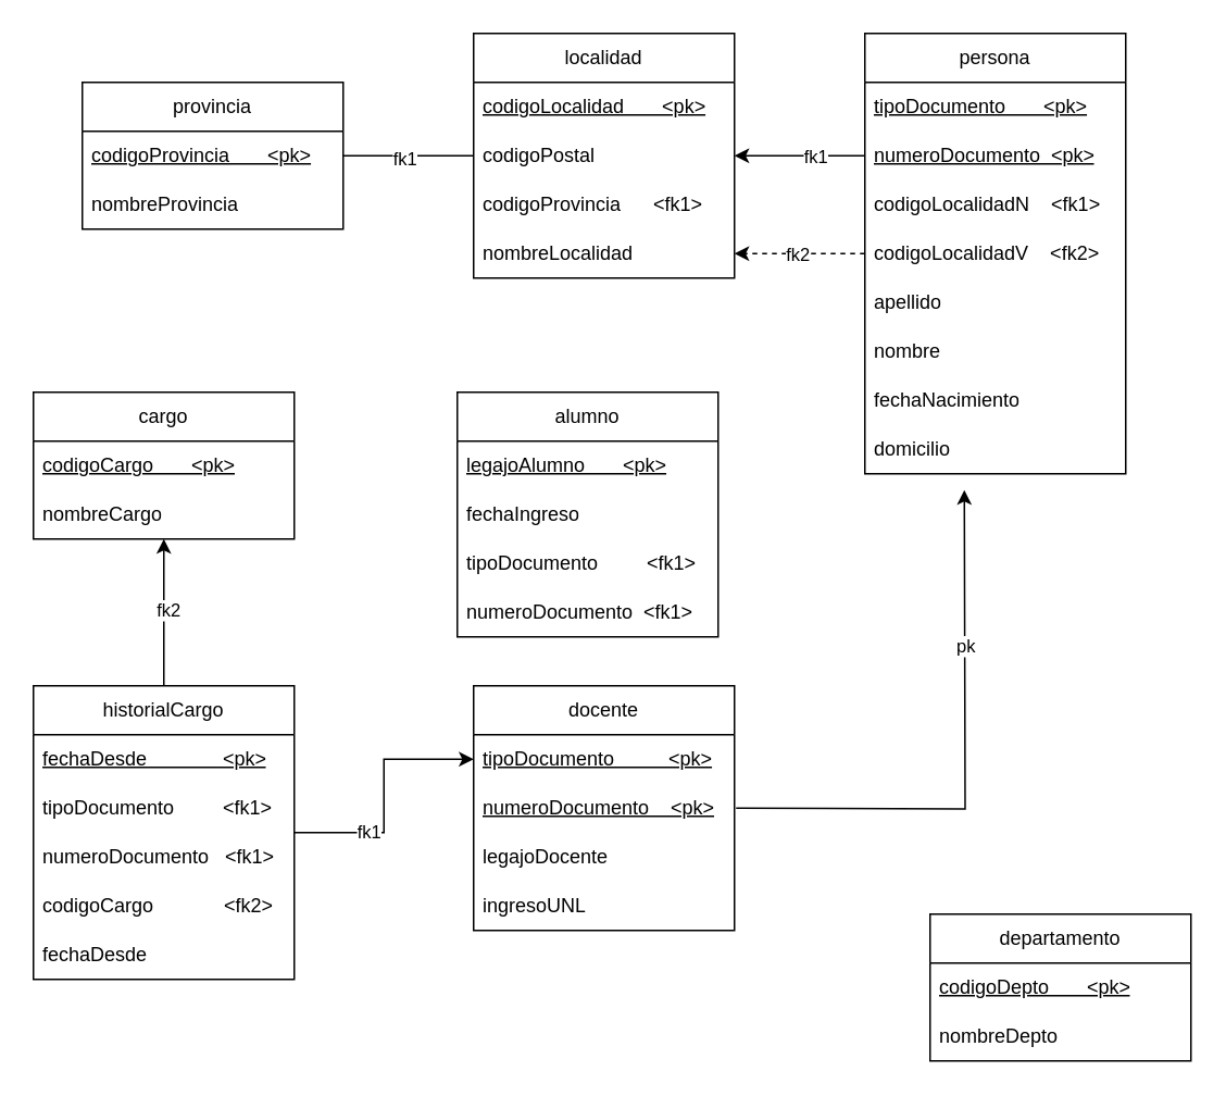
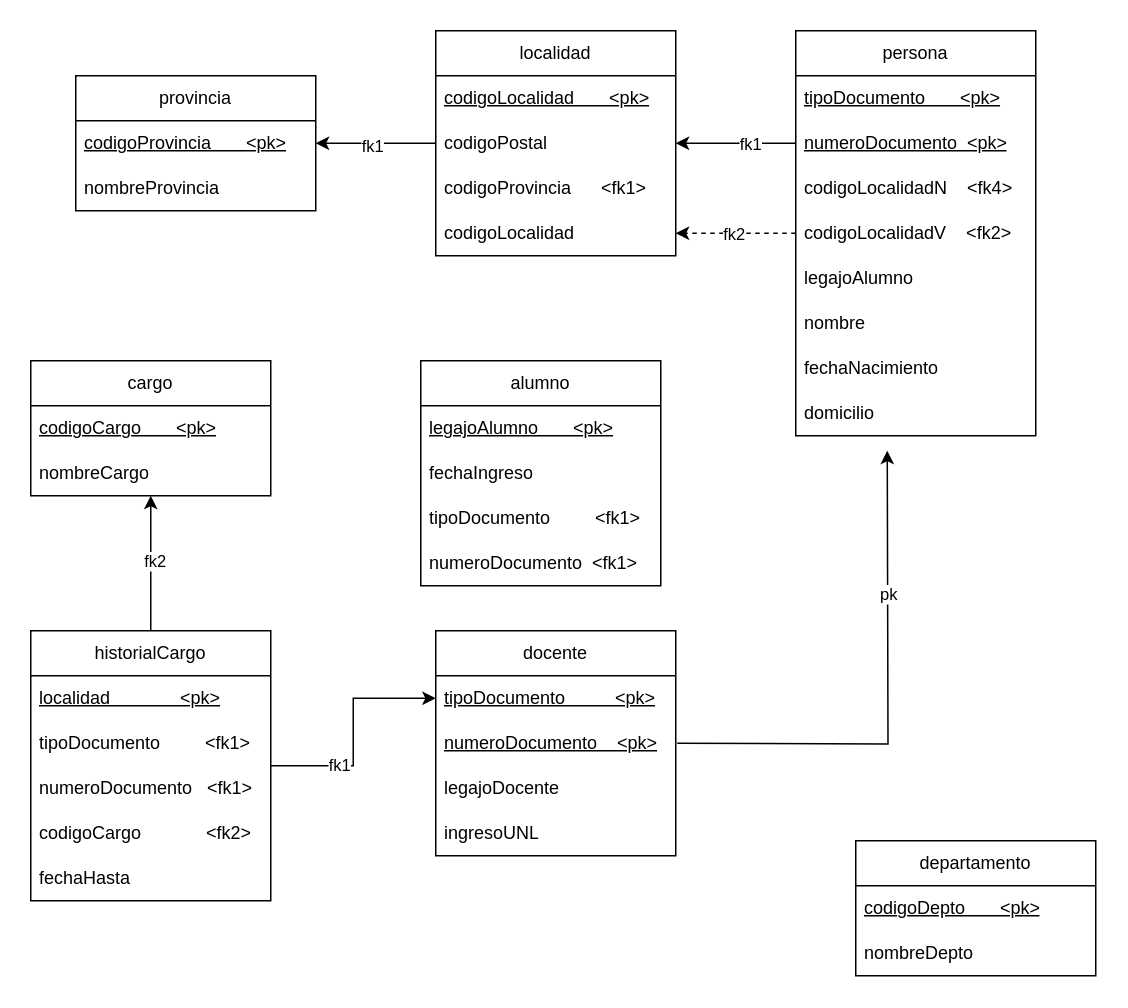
  <mxCell id="0" />
  <mxCell id="1" parent="0" />
  <mxCell id="2" value="provincia" style="swimlane;fontStyle=0;childLayout=stackLayout;horizontal=1;startSize=30;horizontalStack=0;resizeParent=1;resizeParentMax=0;resizeLast=0;collapsible=1;marginBottom=0;whiteSpace=wrap;html=1;" vertex="1" parent="1"><mxGeometry x="50" y="50" width="160" height="90" as="geometry" /></mxCell>
  <mxCell id="3" value="&lt;u&gt;codigoProvincia&amp;nbsp;&amp;nbsp;&amp;nbsp;&amp;nbsp;&amp;nbsp;&amp;nbsp; &amp;lt;pk&amp;gt;&lt;/u&gt;" style="text;strokeColor=none;fillColor=none;align=left;verticalAlign=middle;spacingLeft=4;spacingRight=4;overflow=hidden;points=[[0,0.5],[1,0.5]];portConstraint=eastwest;rotatable=0;whiteSpace=wrap;html=1;" vertex="1" parent="2"><mxGeometry y="30" width="160" height="30" as="geometry" /></mxCell>
  <mxCell id="4" value="nombreProvincia" style="text;strokeColor=none;fillColor=none;align=left;verticalAlign=middle;spacingLeft=4;spacingRight=4;overflow=hidden;points=[[0,0.5],[1,0.5]];portConstraint=eastwest;rotatable=0;whiteSpace=wrap;html=1;" vertex="1" parent="2"><mxGeometry y="60" width="160" height="30" as="geometry" /></mxCell>
  <mxCell id="5" value="&lt;div&gt;cargo&lt;/div&gt;" style="swimlane;fontStyle=0;childLayout=stackLayout;horizontal=1;startSize=30;horizontalStack=0;resizeParent=1;resizeParentMax=0;resizeLast=0;collapsible=1;marginBottom=0;whiteSpace=wrap;html=1;" vertex="1" parent="1"><mxGeometry x="20" y="240" width="160" height="90" as="geometry" /></mxCell>
  <mxCell id="6" value="&lt;u&gt;codigoCargo &amp;nbsp;&amp;nbsp;&amp;nbsp;&amp;nbsp;&amp;nbsp; &amp;lt;pk&amp;gt;&lt;/u&gt;" style="text;strokeColor=none;fillColor=none;align=left;verticalAlign=middle;spacingLeft=4;spacingRight=4;overflow=hidden;points=[[0,0.5],[1,0.5]];portConstraint=eastwest;rotatable=0;whiteSpace=wrap;html=1;" vertex="1" parent="5"><mxGeometry y="30" width="160" height="30" as="geometry" /></mxCell>
  <mxCell id="7" value="nombreCargo" style="text;strokeColor=none;fillColor=none;align=left;verticalAlign=middle;spacingLeft=4;spacingRight=4;overflow=hidden;points=[[0,0.5],[1,0.5]];portConstraint=eastwest;rotatable=0;whiteSpace=wrap;html=1;" vertex="1" parent="5"><mxGeometry y="60" width="160" height="30" as="geometry" /></mxCell>
  <mxCell id="8" value="departamento" style="swimlane;fontStyle=0;childLayout=stackLayout;horizontal=1;startSize=30;horizontalStack=0;resizeParent=1;resizeParentMax=0;resizeLast=0;collapsible=1;marginBottom=0;whiteSpace=wrap;html=1;" vertex="1" parent="1"><mxGeometry x="570" y="560" width="160" height="90" as="geometry" /></mxCell>
  <mxCell id="9" value="&lt;u&gt;codigoDepto &amp;nbsp;&amp;nbsp;&amp;nbsp;&amp;nbsp;&amp;nbsp; &amp;lt;pk&amp;gt;&lt;/u&gt;" style="text;strokeColor=none;fillColor=none;align=left;verticalAlign=middle;spacingLeft=4;spacingRight=4;overflow=hidden;points=[[0,0.5],[1,0.5]];portConstraint=eastwest;rotatable=0;whiteSpace=wrap;html=1;" vertex="1" parent="8"><mxGeometry y="30" width="160" height="30" as="geometry" /></mxCell>
  <mxCell id="10" value="&lt;div&gt;nombreDepto&lt;/div&gt;" style="text;strokeColor=none;fillColor=none;align=left;verticalAlign=middle;spacingLeft=4;spacingRight=4;overflow=hidden;points=[[0,0.5],[1,0.5]];portConstraint=eastwest;rotatable=0;whiteSpace=wrap;html=1;" vertex="1" parent="8"><mxGeometry y="60" width="160" height="30" as="geometry" /></mxCell>
- <mxCell id="11" style="edgeStyle=orthogonalEdgeStyle;rounded=0;orthogonalLoop=1;jettySize=auto;html=1;entryX=1;entryY=0.5;entryDx=0;entryDy=0;endArrow=none;" edge="1" parent="1" source="13" target="3"><mxGeometry relative="1" as="geometry" /></mxCell>
+ <mxCell id="11" style="edgeStyle=orthogonalEdgeStyle;rounded=0;orthogonalLoop=1;jettySize=auto;html=1;entryX=1;entryY=0.5;entryDx=0;entryDy=0;" edge="1" parent="1" source="13" target="3"><mxGeometry relative="1" as="geometry" /></mxCell>
  <mxCell id="12" value="fk1" style="edgeLabel;html=1;align=center;verticalAlign=middle;resizable=0;points=[];" vertex="1" connectable="0" parent="11"><mxGeometry x="0.086" y="1" relative="1" as="geometry"><mxPoint as="offset" /></mxGeometry></mxCell>
  <mxCell id="13" value="localidad" style="swimlane;fontStyle=0;childLayout=stackLayout;horizontal=1;startSize=30;horizontalStack=0;resizeParent=1;resizeParentMax=0;resizeLast=0;collapsible=1;marginBottom=0;whiteSpace=wrap;html=1;" vertex="1" parent="1"><mxGeometry x="290" y="20" width="160" height="150" as="geometry" /></mxCell>
  <mxCell id="14" value="&lt;u&gt;codigoLocalidad &amp;nbsp;&amp;nbsp;&amp;nbsp;&amp;nbsp;&amp;nbsp; &amp;lt;pk&amp;gt;&lt;/u&gt;" style="text;strokeColor=none;fillColor=none;align=left;verticalAlign=middle;spacingLeft=4;spacingRight=4;overflow=hidden;points=[[0,0.5],[1,0.5]];portConstraint=eastwest;rotatable=0;whiteSpace=wrap;html=1;" vertex="1" parent="13"><mxGeometry y="30" width="160" height="30" as="geometry" /></mxCell>
  <mxCell id="15" value="codigoPostal" style="text;strokeColor=none;fillColor=none;align=left;verticalAlign=middle;spacingLeft=4;spacingRight=4;overflow=hidden;points=[[0,0.5],[1,0.5]];portConstraint=eastwest;rotatable=0;whiteSpace=wrap;html=1;" vertex="1" parent="13"><mxGeometry y="60" width="160" height="30" as="geometry" /></mxCell>
  <mxCell id="16" value="codigoProvincia&amp;nbsp;&amp;nbsp;&amp;nbsp;&amp;nbsp;&amp;nbsp; &amp;lt;fk1&amp;gt;" style="text;strokeColor=none;fillColor=none;align=left;verticalAlign=middle;spacingLeft=4;spacingRight=4;overflow=hidden;points=[[0,0.5],[1,0.5]];portConstraint=eastwest;rotatable=0;whiteSpace=wrap;html=1;" vertex="1" parent="13"><mxGeometry y="90" width="160" height="30" as="geometry" /></mxCell>
- <mxCell id="17" value="nombreLocalidad" style="text;strokeColor=none;fillColor=none;align=left;verticalAlign=middle;spacingLeft=4;spacingRight=4;overflow=hidden;points=[[0,0.5],[1,0.5]];portConstraint=eastwest;rotatable=0;whiteSpace=wrap;html=1;" vertex="1" parent="13"><mxGeometry y="120" width="160" height="30" as="geometry" /></mxCell>
+ <mxCell id="17" value="codigoLocalidad" style="text;strokeColor=none;fillColor=none;align=left;verticalAlign=middle;spacingLeft=4;spacingRight=4;overflow=hidden;points=[[0,0.5],[1,0.5]];portConstraint=eastwest;rotatable=0;whiteSpace=wrap;html=1;" vertex="1" parent="13"><mxGeometry y="120" width="160" height="30" as="geometry" /></mxCell>
  <mxCell id="18" value="persona" style="swimlane;fontStyle=0;childLayout=stackLayout;horizontal=1;startSize=30;horizontalStack=0;resizeParent=1;resizeParentMax=0;resizeLast=0;collapsible=1;marginBottom=0;whiteSpace=wrap;html=1;" vertex="1" parent="1"><mxGeometry x="530" y="20" width="160" height="270" as="geometry" /></mxCell>
  <mxCell id="19" value="&lt;u&gt;tipoDocumento &amp;nbsp;&amp;nbsp;&amp;nbsp;&amp;nbsp;&amp;nbsp; &amp;lt;pk&amp;gt;&lt;/u&gt;" style="text;strokeColor=none;fillColor=none;align=left;verticalAlign=middle;spacingLeft=4;spacingRight=4;overflow=hidden;points=[[0,0.5],[1,0.5]];portConstraint=eastwest;rotatable=0;whiteSpace=wrap;html=1;" vertex="1" parent="18"><mxGeometry y="30" width="160" height="30" as="geometry" /></mxCell>
  <mxCell id="20" value="&lt;u&gt;numeroDocumento&amp;nbsp; &amp;lt;pk&amp;gt;&lt;/u&gt;" style="text;strokeColor=none;fillColor=none;align=left;verticalAlign=middle;spacingLeft=4;spacingRight=4;overflow=hidden;points=[[0,0.5],[1,0.5]];portConstraint=eastwest;rotatable=0;whiteSpace=wrap;html=1;" vertex="1" parent="18"><mxGeometry y="60" width="160" height="30" as="geometry" /></mxCell>
- <mxCell id="21" value="codigoLocalidadN&amp;nbsp;&amp;nbsp;&amp;nbsp; &amp;lt;fk1&amp;gt;" style="text;strokeColor=none;fillColor=none;align=left;verticalAlign=middle;spacingLeft=4;spacingRight=4;overflow=hidden;points=[[0,0.5],[1,0.5]];portConstraint=eastwest;rotatable=0;whiteSpace=wrap;html=1;" vertex="1" parent="18"><mxGeometry y="90" width="160" height="30" as="geometry" /></mxCell>
+ <mxCell id="21" value="codigoLocalidadN&amp;nbsp;&amp;nbsp;&amp;nbsp; &amp;lt;fk4&amp;gt;" style="text;strokeColor=none;fillColor=none;align=left;verticalAlign=middle;spacingLeft=4;spacingRight=4;overflow=hidden;points=[[0,0.5],[1,0.5]];portConstraint=eastwest;rotatable=0;whiteSpace=wrap;html=1;" vertex="1" parent="18"><mxGeometry y="90" width="160" height="30" as="geometry" /></mxCell>
  <mxCell id="22" value="codigoLocalidadV&amp;nbsp;&amp;nbsp;&amp;nbsp; &amp;lt;fk2&amp;gt;" style="text;strokeColor=none;fillColor=none;align=left;verticalAlign=middle;spacingLeft=4;spacingRight=4;overflow=hidden;points=[[0,0.5],[1,0.5]];portConstraint=eastwest;rotatable=0;whiteSpace=wrap;html=1;" vertex="1" parent="18"><mxGeometry y="120" width="160" height="30" as="geometry" /></mxCell>
- <mxCell id="23" value="apellido" style="text;strokeColor=none;fillColor=none;align=left;verticalAlign=middle;spacingLeft=4;spacingRight=4;overflow=hidden;points=[[0,0.5],[1,0.5]];portConstraint=eastwest;rotatable=0;whiteSpace=wrap;html=1;" vertex="1" parent="18"><mxGeometry y="150" width="160" height="30" as="geometry" /></mxCell>
+ <mxCell id="23" value="legajoAlumno" style="text;strokeColor=none;fillColor=none;align=left;verticalAlign=middle;spacingLeft=4;spacingRight=4;overflow=hidden;points=[[0,0.5],[1,0.5]];portConstraint=eastwest;rotatable=0;whiteSpace=wrap;html=1;" vertex="1" parent="18"><mxGeometry y="150" width="160" height="30" as="geometry" /></mxCell>
  <mxCell id="24" value="nombre" style="text;strokeColor=none;fillColor=none;align=left;verticalAlign=middle;spacingLeft=4;spacingRight=4;overflow=hidden;points=[[0,0.5],[1,0.5]];portConstraint=eastwest;rotatable=0;whiteSpace=wrap;html=1;" vertex="1" parent="18"><mxGeometry y="180" width="160" height="30" as="geometry" /></mxCell>
  <mxCell id="25" value="fechaNacimiento" style="text;strokeColor=none;fillColor=none;align=left;verticalAlign=middle;spacingLeft=4;spacingRight=4;overflow=hidden;points=[[0,0.5],[1,0.5]];portConstraint=eastwest;rotatable=0;whiteSpace=wrap;html=1;" vertex="1" parent="18"><mxGeometry y="210" width="160" height="30" as="geometry" /></mxCell>
  <mxCell id="26" value="&lt;div&gt;domicilio&lt;/div&gt;" style="text;strokeColor=none;fillColor=none;align=left;verticalAlign=middle;spacingLeft=4;spacingRight=4;overflow=hidden;points=[[0,0.5],[1,0.5]];portConstraint=eastwest;rotatable=0;whiteSpace=wrap;html=1;" vertex="1" parent="18"><mxGeometry y="240" width="160" height="30" as="geometry" /></mxCell>
  <mxCell id="27" style="edgeStyle=orthogonalEdgeStyle;rounded=0;orthogonalLoop=1;jettySize=auto;html=1;entryX=1;entryY=0.5;entryDx=0;entryDy=0;" edge="1" parent="1" source="20" target="15"><mxGeometry relative="1" as="geometry" /></mxCell>
  <mxCell id="28" value="fk1" style="edgeLabel;html=1;align=center;verticalAlign=middle;resizable=0;points=[];" vertex="1" connectable="0" parent="27"><mxGeometry x="-0.229" relative="1" as="geometry"><mxPoint as="offset" /></mxGeometry></mxCell>
  <mxCell id="29" style="edgeStyle=orthogonalEdgeStyle;rounded=0;orthogonalLoop=1;jettySize=auto;html=1;" edge="1" parent="1"><mxGeometry relative="1" as="geometry"><mxPoint x="591" y="300" as="targetPoint" /><mxPoint x="451" y="495" as="sourcePoint" /></mxGeometry></mxCell>
  <mxCell id="30" value="&lt;div&gt;pk&lt;/div&gt;" style="edgeLabel;html=1;align=center;verticalAlign=middle;resizable=0;points=[];" vertex="1" connectable="0" parent="29"><mxGeometry x="0.434" relative="1" as="geometry"><mxPoint as="offset" /></mxGeometry></mxCell>
  <mxCell id="31" value="docente" style="swimlane;fontStyle=0;childLayout=stackLayout;horizontal=1;startSize=30;horizontalStack=0;resizeParent=1;resizeParentMax=0;resizeLast=0;collapsible=1;marginBottom=0;whiteSpace=wrap;html=1;" vertex="1" parent="1"><mxGeometry x="290" y="420" width="160" height="150" as="geometry" /></mxCell>
  <mxCell id="32" value="&lt;u&gt;tipoDocumento &amp;nbsp;&amp;nbsp; &amp;nbsp;&amp;nbsp;&amp;nbsp;&amp;nbsp;&amp;nbsp; &amp;lt;pk&amp;gt;&lt;/u&gt;" style="text;strokeColor=none;fillColor=none;align=left;verticalAlign=middle;spacingLeft=4;spacingRight=4;overflow=hidden;points=[[0,0.5],[1,0.5]];portConstraint=eastwest;rotatable=0;whiteSpace=wrap;html=1;" vertex="1" parent="31"><mxGeometry y="30" width="160" height="30" as="geometry" /></mxCell>
  <mxCell id="33" value="&lt;u&gt;numeroDocumento&amp;nbsp;&amp;nbsp;&amp;nbsp; &amp;lt;pk&amp;gt;&lt;/u&gt;" style="text;strokeColor=none;fillColor=none;align=left;verticalAlign=middle;spacingLeft=4;spacingRight=4;overflow=hidden;points=[[0,0.5],[1,0.5]];portConstraint=eastwest;rotatable=0;whiteSpace=wrap;html=1;" vertex="1" parent="31"><mxGeometry y="60" width="160" height="30" as="geometry" /></mxCell>
  <mxCell id="34" value="legajoDocente &amp;nbsp;&amp;nbsp;&amp;nbsp; " style="text;strokeColor=none;fillColor=none;align=left;verticalAlign=middle;spacingLeft=4;spacingRight=4;overflow=hidden;points=[[0,0.5],[1,0.5]];portConstraint=eastwest;rotatable=0;whiteSpace=wrap;html=1;" vertex="1" parent="31"><mxGeometry y="90" width="160" height="30" as="geometry" /></mxCell>
  <mxCell id="35" value="ingresoUNL" style="text;strokeColor=none;fillColor=none;align=left;verticalAlign=middle;spacingLeft=4;spacingRight=4;overflow=hidden;points=[[0,0.5],[1,0.5]];portConstraint=eastwest;rotatable=0;whiteSpace=wrap;html=1;" vertex="1" parent="31"><mxGeometry y="120" width="160" height="30" as="geometry" /></mxCell>
  <mxCell id="36" value="alumno" style="swimlane;fontStyle=0;childLayout=stackLayout;horizontal=1;startSize=30;horizontalStack=0;resizeParent=1;resizeParentMax=0;resizeLast=0;collapsible=1;marginBottom=0;whiteSpace=wrap;html=1;" vertex="1" parent="1"><mxGeometry x="280" y="240" width="160" height="150" as="geometry" /></mxCell>
  <mxCell id="37" value="&lt;u&gt;legajoAlumno &amp;nbsp;&amp;nbsp;&amp;nbsp;&amp;nbsp;&amp;nbsp; &amp;lt;pk&amp;gt;&lt;/u&gt;" style="text;strokeColor=none;fillColor=none;align=left;verticalAlign=middle;spacingLeft=4;spacingRight=4;overflow=hidden;points=[[0,0.5],[1,0.5]];portConstraint=eastwest;rotatable=0;whiteSpace=wrap;html=1;" vertex="1" parent="36"><mxGeometry y="30" width="160" height="30" as="geometry" /></mxCell>
  <mxCell id="38" value="fechaIngreso" style="text;strokeColor=none;fillColor=none;align=left;verticalAlign=middle;spacingLeft=4;spacingRight=4;overflow=hidden;points=[[0,0.5],[1,0.5]];portConstraint=eastwest;rotatable=0;whiteSpace=wrap;html=1;" vertex="1" parent="36"><mxGeometry y="60" width="160" height="30" as="geometry" /></mxCell>
  <mxCell id="39" value="tipoDocumento&amp;nbsp;&amp;nbsp;&amp;nbsp;&amp;nbsp;&amp;nbsp;&amp;nbsp;&amp;nbsp;&amp;nbsp; &amp;lt;fk1&amp;gt;" style="text;strokeColor=none;fillColor=none;align=left;verticalAlign=middle;spacingLeft=4;spacingRight=4;overflow=hidden;points=[[0,0.5],[1,0.5]];portConstraint=eastwest;rotatable=0;whiteSpace=wrap;html=1;" vertex="1" parent="36"><mxGeometry y="90" width="160" height="30" as="geometry" /></mxCell>
  <mxCell id="40" value="numeroDocumento&amp;nbsp; &amp;lt;fk1&amp;gt;" style="text;strokeColor=none;fillColor=none;align=left;verticalAlign=middle;spacingLeft=4;spacingRight=4;overflow=hidden;points=[[0,0.5],[1,0.5]];portConstraint=eastwest;rotatable=0;whiteSpace=wrap;html=1;" vertex="1" parent="36"><mxGeometry y="120" width="160" height="30" as="geometry" /></mxCell>
  <mxCell id="41" style="edgeStyle=orthogonalEdgeStyle;rounded=0;orthogonalLoop=1;jettySize=auto;html=1;entryX=1;entryY=0.5;entryDx=0;entryDy=0;dashed=1;" edge="1" parent="1" source="22" target="17"><mxGeometry relative="1" as="geometry" /></mxCell>
  <mxCell id="42" value="fk2" style="edgeLabel;html=1;align=center;verticalAlign=middle;resizable=0;points=[];" vertex="1" connectable="0" parent="41"><mxGeometry x="0.043" relative="1" as="geometry"><mxPoint as="offset" /></mxGeometry></mxCell>
  <mxCell id="43" style="edgeStyle=orthogonalEdgeStyle;rounded=0;orthogonalLoop=1;jettySize=auto;html=1;entryX=0;entryY=0.5;entryDx=0;entryDy=0;" edge="1" parent="1" source="47" target="32"><mxGeometry relative="1" as="geometry" /></mxCell>
  <mxCell id="44" value="fk1" style="edgeLabel;html=1;align=center;verticalAlign=middle;resizable=0;points=[];" vertex="1" connectable="0" parent="43"><mxGeometry x="-0.424" y="1" relative="1" as="geometry"><mxPoint as="offset" /></mxGeometry></mxCell>
  <mxCell id="45" style="edgeStyle=orthogonalEdgeStyle;rounded=0;orthogonalLoop=1;jettySize=auto;html=1;" edge="1" parent="1" source="47"><mxGeometry relative="1" as="geometry"><mxPoint x="100" y="330" as="targetPoint" /></mxGeometry></mxCell>
  <mxCell id="46" value="fk2" style="edgeLabel;html=1;align=center;verticalAlign=middle;resizable=0;points=[];" vertex="1" connectable="0" parent="45"><mxGeometry x="0.03" y="-2" relative="1" as="geometry"><mxPoint as="offset" /></mxGeometry></mxCell>
  <mxCell id="47" value="historialCargo" style="swimlane;fontStyle=0;childLayout=stackLayout;horizontal=1;startSize=30;horizontalStack=0;resizeParent=1;resizeParentMax=0;resizeLast=0;collapsible=1;marginBottom=0;whiteSpace=wrap;html=1;" vertex="1" parent="1"><mxGeometry x="20" y="420" width="160" height="180" as="geometry" /></mxCell>
- <mxCell id="48" value="&lt;u&gt;fechaDesde &amp;nbsp;&amp;nbsp;&amp;nbsp;&amp;nbsp;&amp;nbsp;&amp;nbsp;&amp;nbsp;&amp;nbsp;&amp;nbsp;&amp;nbsp;&amp;nbsp;&amp;nbsp; &amp;lt;pk&amp;gt;&lt;/u&gt;" style="text;strokeColor=none;fillColor=none;align=left;verticalAlign=middle;spacingLeft=4;spacingRight=4;overflow=hidden;points=[[0,0.5],[1,0.5]];portConstraint=eastwest;rotatable=0;whiteSpace=wrap;html=1;" vertex="1" parent="47"><mxGeometry y="30" width="160" height="30" as="geometry" /></mxCell>
+ <mxCell id="48" value="&lt;u&gt;localidad &amp;nbsp;&amp;nbsp;&amp;nbsp;&amp;nbsp;&amp;nbsp;&amp;nbsp;&amp;nbsp;&amp;nbsp;&amp;nbsp;&amp;nbsp;&amp;nbsp;&amp;nbsp; &amp;lt;pk&amp;gt;&lt;/u&gt;" style="text;strokeColor=none;fillColor=none;align=left;verticalAlign=middle;spacingLeft=4;spacingRight=4;overflow=hidden;points=[[0,0.5],[1,0.5]];portConstraint=eastwest;rotatable=0;whiteSpace=wrap;html=1;" vertex="1" parent="47"><mxGeometry y="30" width="160" height="30" as="geometry" /></mxCell>
  <mxCell id="49" value="tipoDocumento&amp;nbsp;&amp;nbsp;&amp;nbsp;&amp;nbsp;&amp;nbsp;&amp;nbsp;&amp;nbsp;&amp;nbsp; &amp;lt;fk1&amp;gt;" style="text;strokeColor=none;fillColor=none;align=left;verticalAlign=middle;spacingLeft=4;spacingRight=4;overflow=hidden;points=[[0,0.5],[1,0.5]];portConstraint=eastwest;rotatable=0;whiteSpace=wrap;html=1;" vertex="1" parent="47"><mxGeometry y="60" width="160" height="30" as="geometry" /></mxCell>
  <mxCell id="50" value="numeroDocumento&amp;nbsp;&amp;nbsp; &amp;lt;fk1&amp;gt;" style="text;strokeColor=none;fillColor=none;align=left;verticalAlign=middle;spacingLeft=4;spacingRight=4;overflow=hidden;points=[[0,0.5],[1,0.5]];portConstraint=eastwest;rotatable=0;whiteSpace=wrap;html=1;" vertex="1" parent="47"><mxGeometry y="90" width="160" height="30" as="geometry" /></mxCell>
  <mxCell id="51" value="codigoCargo &amp;nbsp; &amp;nbsp; &amp;nbsp; &amp;nbsp; &amp;nbsp; &amp;nbsp; &amp;lt;fk2&amp;gt;" style="text;strokeColor=none;fillColor=none;align=left;verticalAlign=middle;spacingLeft=4;spacingRight=4;overflow=hidden;points=[[0,0.5],[1,0.5]];portConstraint=eastwest;rotatable=0;whiteSpace=wrap;html=1;" vertex="1" parent="47"><mxGeometry y="120" width="160" height="30" as="geometry" /></mxCell>
- <mxCell id="52" value="fechaDesde" style="text;strokeColor=none;fillColor=none;align=left;verticalAlign=middle;spacingLeft=4;spacingRight=4;overflow=hidden;points=[[0,0.5],[1,0.5]];portConstraint=eastwest;rotatable=0;whiteSpace=wrap;html=1;" vertex="1" parent="47"><mxGeometry y="150" width="160" height="30" as="geometry" /></mxCell>
+ <mxCell id="52" value="fechaHasta" style="text;strokeColor=none;fillColor=none;align=left;verticalAlign=middle;spacingLeft=4;spacingRight=4;overflow=hidden;points=[[0,0.5],[1,0.5]];portConstraint=eastwest;rotatable=0;whiteSpace=wrap;html=1;" vertex="1" parent="47"><mxGeometry y="150" width="160" height="30" as="geometry" /></mxCell>
